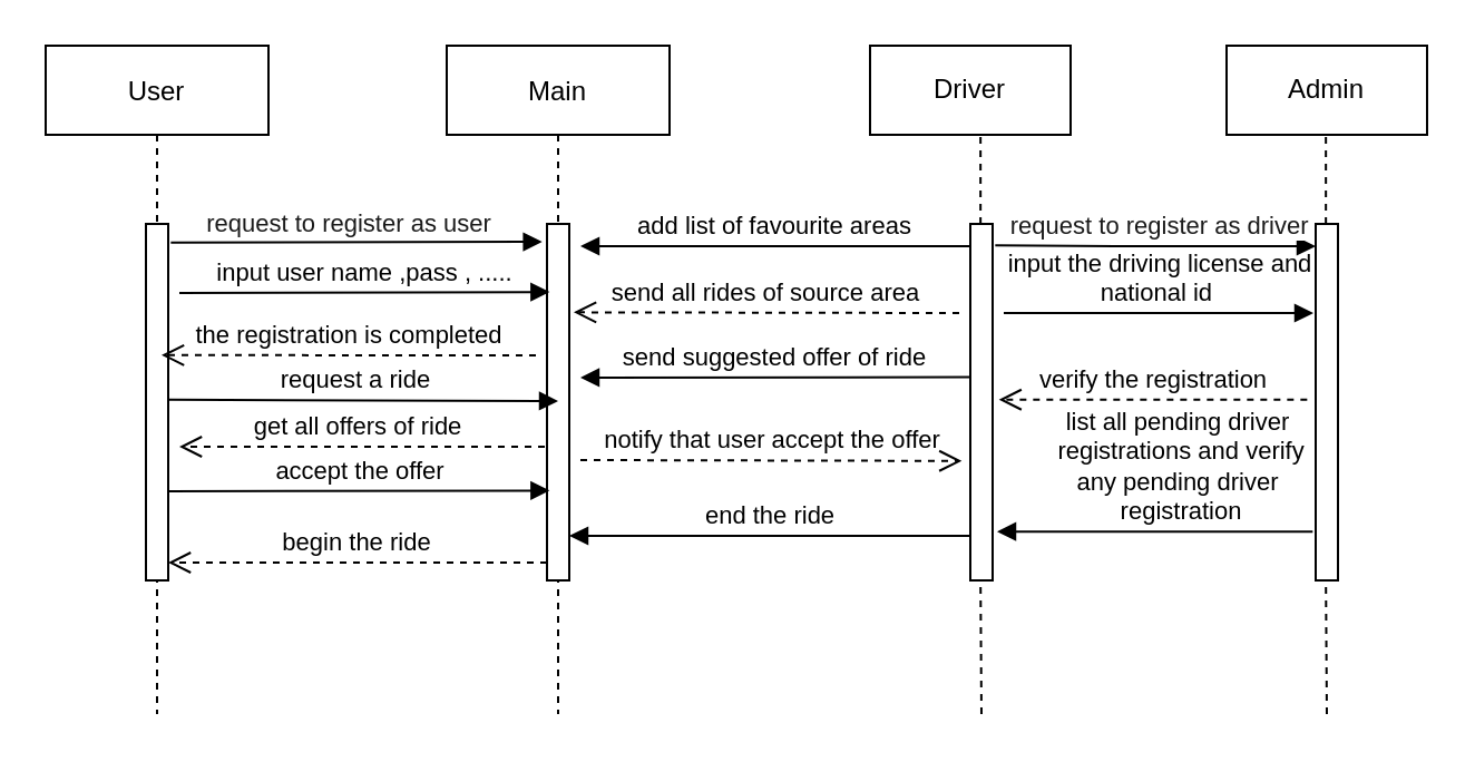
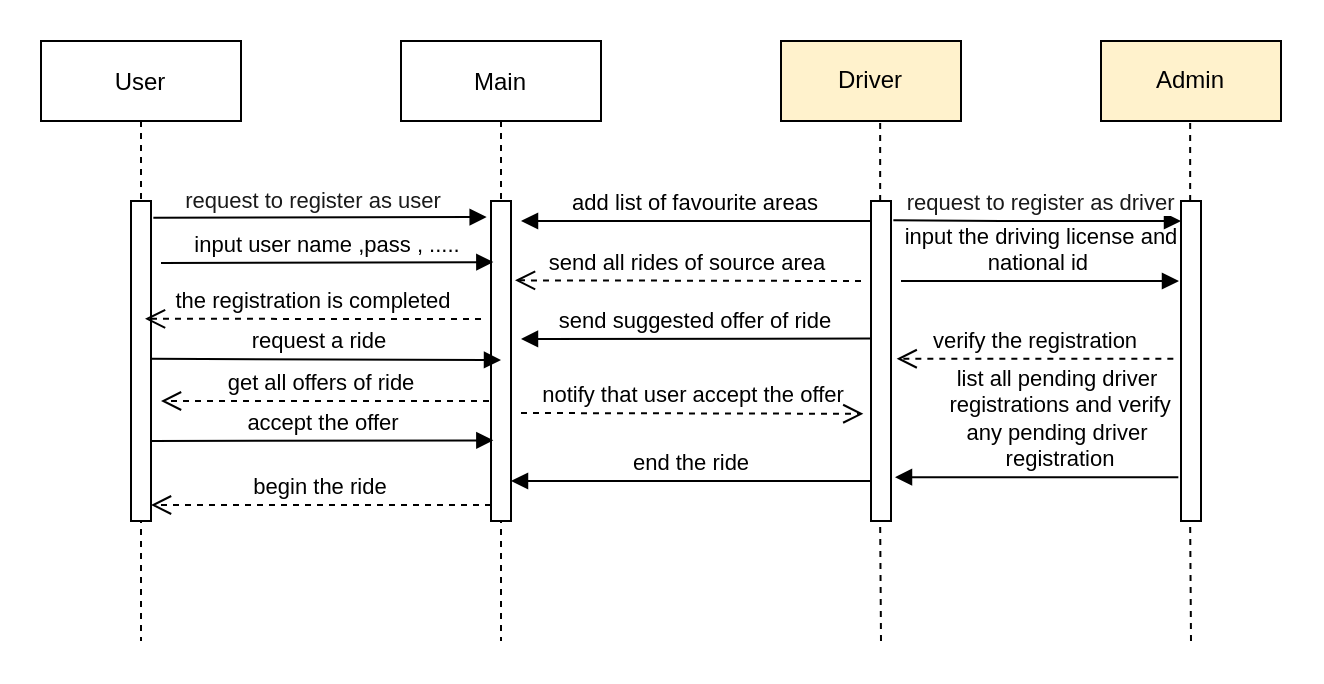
  <mxCell id="0" />
  <mxCell id="1" parent="0" />
  <mxCell id="2" value="User" style="shape=umlLifeline;perimeter=lifelinePerimeter;container=1;collapsible=0;recursiveResize=0;rounded=0;shadow=0;strokeWidth=1;" parent="1" vertex="1"><mxGeometry x="20" y="20" width="100" height="300" as="geometry" /></mxCell>
  <mxCell id="3" value="" style="points=[];perimeter=orthogonalPerimeter;rounded=0;shadow=0;strokeWidth=1;" parent="2" vertex="1"><mxGeometry x="45" y="80" width="10" height="160" as="geometry" /></mxCell>
  <mxCell id="4" value="Main" style="shape=umlLifeline;perimeter=lifelinePerimeter;container=1;collapsible=0;recursiveResize=0;rounded=0;shadow=0;strokeWidth=1;" parent="1" vertex="1"><mxGeometry x="200" y="20" width="100" height="300" as="geometry" /></mxCell>
  <mxCell id="5" value="" style="points=[];perimeter=orthogonalPerimeter;rounded=0;shadow=0;strokeWidth=1;" parent="4" vertex="1"><mxGeometry x="45" y="80" width="10" height="160" as="geometry" /></mxCell>
  <mxCell id="6" value="begin the ride" style="verticalAlign=bottom;endArrow=open;dashed=1;endSize=8;exitX=0;exitY=0.95;shadow=0;strokeWidth=1;" parent="1" source="5" target="3" edge="1"><mxGeometry relative="1" as="geometry"><mxPoint x="175" y="176" as="targetPoint" /></mxGeometry></mxCell>
  <mxCell id="7" value="" style="points=[];perimeter=orthogonalPerimeter;rounded=0;shadow=0;strokeWidth=1;" parent="1" vertex="1"><mxGeometry x="435" y="100" width="10" height="160" as="geometry" /></mxCell>
- <mxCell id="8" value="Driver" style="rounded=0;whiteSpace=wrap;html=1;" vertex="1" parent="1"><mxGeometry x="390" y="20" width="90" height="40" as="geometry" /></mxCell>
- <mxCell id="9" value="Admin" style="rounded=0;whiteSpace=wrap;html=1;" vertex="1" parent="1"><mxGeometry x="550" y="20" width="90" height="40" as="geometry" /></mxCell>
+ <mxCell id="8" value="Driver" style="rounded=0;whiteSpace=wrap;html=1;fillColor=#fff2cc;" vertex="1" parent="1"><mxGeometry x="390" y="20" width="90" height="40" as="geometry" /></mxCell>
+ <mxCell id="9" value="Admin" style="rounded=0;whiteSpace=wrap;html=1;fillColor=#fff2cc;" vertex="1" parent="1"><mxGeometry x="550" y="20" width="90" height="40" as="geometry" /></mxCell>
  <mxCell id="10" value="" style="html=1;points=[];perimeter=orthogonalPerimeter;" vertex="1" parent="1"><mxGeometry x="590" y="100" width="10" height="160" as="geometry" /></mxCell>
  <mxCell id="11" value="" style="endArrow=none;dashed=1;html=1;fontColor=#FFFFFF;" edge="1" parent="1"><mxGeometry width="50" height="50" relative="1" as="geometry"><mxPoint x="595" y="320" as="sourcePoint" /><mxPoint x="594.58" y="260" as="targetPoint" /></mxGeometry></mxCell>
  <mxCell id="12" value="" style="endArrow=none;dashed=1;html=1;fontColor=#FFFFFF;" edge="1" parent="1"><mxGeometry width="50" height="50" relative="1" as="geometry"><mxPoint x="440" y="320" as="sourcePoint" /><mxPoint x="439.58" y="260" as="targetPoint" /></mxGeometry></mxCell>
  <mxCell id="13" value="" style="endArrow=none;dashed=1;html=1;fontColor=#FFFFFF;" edge="1" parent="1"><mxGeometry width="50" height="50" relative="1" as="geometry"><mxPoint x="594.58" y="100" as="sourcePoint" /><mxPoint x="594.58" y="60" as="targetPoint" /></mxGeometry></mxCell>
  <mxCell id="14" value="" style="endArrow=none;dashed=1;html=1;fontColor=#FFFFFF;" edge="1" parent="1"><mxGeometry width="50" height="50" relative="1" as="geometry"><mxPoint x="439.58" y="100" as="sourcePoint" /><mxPoint x="439.58" y="60" as="targetPoint" /></mxGeometry></mxCell>
  <mxCell id="15" value="&lt;font color=&quot;#1a1a1a&quot;&gt;request to register as user&lt;/font&gt;" style="html=1;verticalAlign=bottom;endArrow=block;fontColor=#FFFFFF;exitX=1.117;exitY=0.052;exitDx=0;exitDy=0;exitPerimeter=0;entryX=-0.217;entryY=0.05;entryDx=0;entryDy=0;entryPerimeter=0;" edge="1" parent="1" source="3" target="5"><mxGeometry x="-0.035" y="-1" width="80" relative="1" as="geometry"><mxPoint x="80" y="100" as="sourcePoint" /><mxPoint x="240" y="108" as="targetPoint" /><Array as="points" /><mxPoint as="offset" /></mxGeometry></mxCell>
  <mxCell id="16" value="r&lt;font color=&quot;#1a1a1a&quot;&gt;request to register as driver&lt;/font&gt;" style="html=1;verticalAlign=bottom;endArrow=block;fontColor=#FFFFFF;exitX=1.117;exitY=0.06;exitDx=0;exitDy=0;exitPerimeter=0;" edge="1" parent="1" source="7"><mxGeometry width="80" relative="1" as="geometry"><mxPoint x="445" y="100" as="sourcePoint" /><mxPoint x="590" y="110" as="targetPoint" /><Array as="points"><mxPoint x="510" y="110" /></Array></mxGeometry></mxCell>
  <mxCell id="17" value="input the driving license and &lt;br&gt;national id&amp;nbsp;" style="html=1;verticalAlign=bottom;endArrow=block;labelBackgroundColor=none;fontColor=#000000;exitX=1.5;exitY=0.25;exitDx=0;exitDy=0;exitPerimeter=0;" edge="1" parent="1" source="7"><mxGeometry width="80" relative="1" as="geometry"><mxPoint x="460" y="140" as="sourcePoint" /><mxPoint x="589" y="140" as="targetPoint" /></mxGeometry></mxCell>
  <mxCell id="18" value="verify the registration" style="html=1;verticalAlign=bottom;endArrow=open;dashed=1;endSize=8;labelBackgroundColor=none;fontColor=#000000;exitX=-0.383;exitY=0.493;exitDx=0;exitDy=0;exitPerimeter=0;entryX=1.283;entryY=0.493;entryDx=0;entryDy=0;entryPerimeter=0;" edge="1" parent="1" source="10" target="7"><mxGeometry relative="1" as="geometry"><mxPoint x="550" y="179.58" as="sourcePoint" /><mxPoint x="450" y="180" as="targetPoint" /></mxGeometry></mxCell>
  <mxCell id="19" value="list all pending driver&lt;br&gt;&amp;nbsp;registrations and verify &lt;br&gt;any pending driver&lt;br&gt;&amp;nbsp;registration" style="html=1;verticalAlign=bottom;endArrow=block;labelBackgroundColor=none;fontColor=#000000;exitX=-0.133;exitY=0.863;exitDx=0;exitDy=0;exitPerimeter=0;entryX=1.2;entryY=0.863;entryDx=0;entryDy=0;entryPerimeter=0;" edge="1" parent="1" source="10" target="7"><mxGeometry x="-0.143" width="80" relative="1" as="geometry"><mxPoint x="530" y="240" as="sourcePoint" /><mxPoint x="460" y="240" as="targetPoint" /><mxPoint as="offset" /></mxGeometry></mxCell>
  <mxCell id="20" value="input user name ,pass , ....." style="html=1;verticalAlign=bottom;endArrow=block;labelBackgroundColor=none;fontColor=#000000;entryX=0.117;entryY=0.191;entryDx=0;entryDy=0;entryPerimeter=0;" edge="1" parent="1" target="5"><mxGeometry width="80" relative="1" as="geometry"><mxPoint x="80" y="131" as="sourcePoint" /><mxPoint x="160" y="130" as="targetPoint" /></mxGeometry></mxCell>
  <mxCell id="21" value="the registration is completed" style="html=1;verticalAlign=bottom;endArrow=open;dashed=1;endSize=8;labelBackgroundColor=none;fontColor=#000000;entryX=0.52;entryY=0.463;entryDx=0;entryDy=0;entryPerimeter=0;" edge="1" parent="1" target="2"><mxGeometry relative="1" as="geometry"><mxPoint x="240" y="159" as="sourcePoint" /><mxPoint x="110" y="160" as="targetPoint" /></mxGeometry></mxCell>
  <mxCell id="22" value="request a ride&amp;nbsp;&amp;nbsp;" style="html=1;verticalAlign=bottom;endArrow=block;labelBackgroundColor=none;fontColor=#000000;entryX=0.5;entryY=0.497;entryDx=0;entryDy=0;entryPerimeter=0;exitX=0.95;exitY=0.493;exitDx=0;exitDy=0;exitPerimeter=0;" edge="1" parent="1" source="3" target="5"><mxGeometry width="80" relative="1" as="geometry"><mxPoint x="90" y="179.58" as="sourcePoint" /><mxPoint x="170" y="179.58" as="targetPoint" /></mxGeometry></mxCell>
  <mxCell id="23" value="get all offers of ride" style="html=1;verticalAlign=bottom;endArrow=open;dashed=1;endSize=8;labelBackgroundColor=none;fontColor=#000000;" edge="1" parent="1"><mxGeometry x="0.024" relative="1" as="geometry"><mxPoint x="244" y="200" as="sourcePoint" /><mxPoint x="80" y="200" as="targetPoint" /><mxPoint as="offset" /></mxGeometry></mxCell>
  <mxCell id="24" value="accept the offer" style="html=1;verticalAlign=bottom;endArrow=block;labelBackgroundColor=none;fontColor=#000000;entryX=0.117;entryY=0.748;entryDx=0;entryDy=0;entryPerimeter=0;" edge="1" parent="1" target="5"><mxGeometry width="80" relative="1" as="geometry"><mxPoint x="75" y="220" as="sourcePoint" /><mxPoint x="190" y="220" as="targetPoint" /></mxGeometry></mxCell>
  <mxCell id="25" value="add list of favourite areas" style="html=1;verticalAlign=bottom;endArrow=block;labelBackgroundColor=none;fontColor=#000000;" edge="1" parent="1"><mxGeometry width="80" relative="1" as="geometry"><mxPoint x="435" y="110" as="sourcePoint" /><mxPoint x="260" y="110" as="targetPoint" /></mxGeometry></mxCell>
  <mxCell id="26" value="send all rides of source area" style="html=1;verticalAlign=bottom;endArrow=open;dashed=1;endSize=8;labelBackgroundColor=none;fontColor=#000000;entryX=1.2;entryY=0.248;entryDx=0;entryDy=0;entryPerimeter=0;" edge="1" parent="1" target="5"><mxGeometry relative="1" as="geometry"><mxPoint x="430" y="140" as="sourcePoint" /><mxPoint x="325" y="140" as="targetPoint" /></mxGeometry></mxCell>
  <mxCell id="27" value="send suggested offer of ride" style="html=1;verticalAlign=bottom;endArrow=block;labelBackgroundColor=none;fontColor=#000000;exitX=0.033;exitY=0.43;exitDx=0;exitDy=0;exitPerimeter=0;" edge="1" parent="1" source="7"><mxGeometry width="80" relative="1" as="geometry"><mxPoint x="430" y="170" as="sourcePoint" /><mxPoint x="260" y="169" as="targetPoint" /></mxGeometry></mxCell>
  <mxCell id="28" value="notify that user accept the offer" style="html=1;verticalAlign=bottom;endArrow=open;dashed=1;endSize=8;labelBackgroundColor=none;fontColor=#000000;entryX=-0.383;entryY=0.665;entryDx=0;entryDy=0;entryPerimeter=0;" edge="1" parent="1" target="7"><mxGeometry relative="1" as="geometry"><mxPoint x="260" y="206" as="sourcePoint" /><mxPoint x="300" y="180" as="targetPoint" /></mxGeometry></mxCell>
  <mxCell id="29" value="end the ride" style="html=1;verticalAlign=bottom;endArrow=block;labelBackgroundColor=none;fontColor=#000000;" edge="1" parent="1"><mxGeometry width="80" relative="1" as="geometry"><mxPoint x="435" y="240" as="sourcePoint" /><mxPoint x="255" y="240" as="targetPoint" /></mxGeometry></mxCell>
